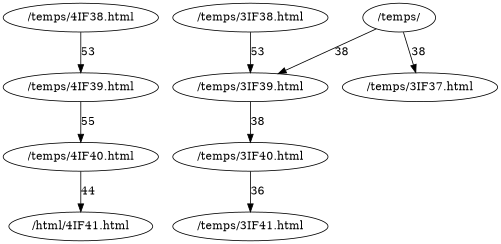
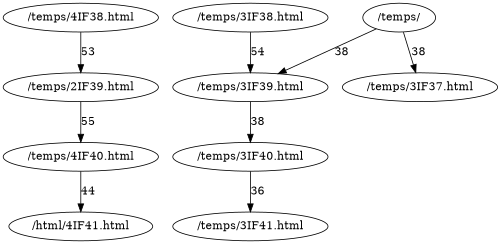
  digraph {
-   "/temps/4IF39.html"
+   "/temps/4IF39.html" [label="/temps/2IF39.html"]
    "/temps/4IF40.html"
    n3 [label="/html/4IF41.html"]
    "/temps/3IF38.html"
    "/temps/3IF39.html"
    "/temps/3IF40.html"
    "/temps/3IF41.html"
    "/temps/4IF38.html"
    "/temps/"
    "/temps/3IF37.html"
    "/temps/4IF39.html" -> "/temps/4IF40.html" [label=55]
    "/temps/4IF40.html" -> n3 [label=44]
-   "/temps/3IF38.html" -> "/temps/3IF39.html" [label=53]
+   "/temps/3IF38.html" -> "/temps/3IF39.html" [label=54]
    "/temps/3IF39.html" -> "/temps/3IF40.html" [label=38]
    "/temps/3IF40.html" -> "/temps/3IF41.html" [label=36]
    "/temps/4IF38.html" -> "/temps/4IF39.html" [label=53]
    "/temps/" -> "/temps/3IF39.html" [label=38]
    "/temps/" -> "/temps/3IF37.html" [label=38]
  }
